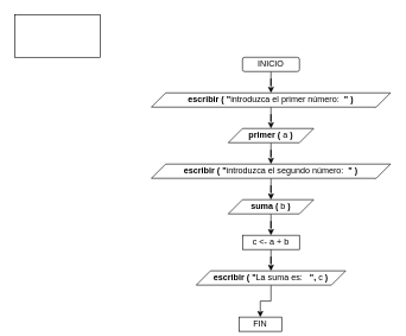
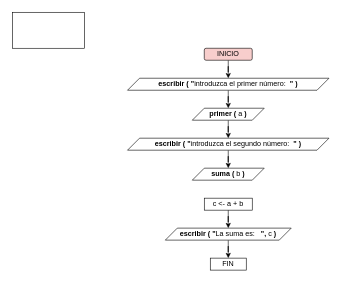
  <mxCell id="0" />
  <mxCell id="1" parent="0" />
  <mxCell id="2" style="edgeStyle=orthogonalEdgeStyle;rounded=0;orthogonalLoop=1;jettySize=auto;html=1;entryX=0.5;entryY=0;entryDx=0;entryDy=0;fontSize=12;" edge="1" parent="1" source="3" target="7"><mxGeometry relative="1" as="geometry" /></mxCell>
- <mxCell id="3" value="INICIO" style="rounded=1;whiteSpace=wrap;html=1;strokeWidth=1;fontSize=12;" vertex="1" parent="1"><mxGeometry x="340" y="80" width="80" height="20" as="geometry" /></mxCell>
+ <mxCell id="3" value="INICIO" style="rounded=1;whiteSpace=wrap;html=1;strokeWidth=1;fontSize=12;fillColor=#f8cecc;" vertex="1" parent="1"><mxGeometry x="340" y="80" width="80" height="20" as="geometry" /></mxCell>
  <mxCell id="4" style="edgeStyle=orthogonalEdgeStyle;rounded=0;orthogonalLoop=1;jettySize=auto;html=1;entryX=0.5;entryY=0;entryDx=0;entryDy=0;fontSize=12;" edge="1" parent="1" source="5" target="11"><mxGeometry relative="1" as="geometry" /></mxCell>
  <mxCell id="5" value="&lt;b&gt;escribir ( &quot;&lt;/b&gt;introduzca el segundo número:&amp;nbsp; &lt;b&gt;&quot; )&lt;/b&gt;" style="shape=parallelogram;perimeter=parallelogramPerimeter;whiteSpace=wrap;html=1;fixedSize=1;strokeWidth=1;fontSize=12;" vertex="1" parent="1"><mxGeometry x="212" y="230" width="336" height="20" as="geometry" /></mxCell>
  <mxCell id="6" style="edgeStyle=orthogonalEdgeStyle;rounded=0;orthogonalLoop=1;jettySize=auto;html=1;entryX=0.5;entryY=0;entryDx=0;entryDy=0;fontSize=12;" edge="1" parent="1" source="7" target="9"><mxGeometry relative="1" as="geometry" /></mxCell>
  <mxCell id="7" value="&lt;b&gt;escribir ( &quot;&lt;/b&gt;introduzca el primer número:&amp;nbsp; &lt;b&gt;&quot; )&lt;/b&gt;" style="shape=parallelogram;perimeter=parallelogramPerimeter;whiteSpace=wrap;html=1;fixedSize=1;strokeWidth=1;fontSize=12;" vertex="1" parent="1"><mxGeometry x="212" y="130" width="336" height="20" as="geometry" /></mxCell>
  <mxCell id="8" style="edgeStyle=orthogonalEdgeStyle;rounded=0;orthogonalLoop=1;jettySize=auto;html=1;entryX=0.5;entryY=0;entryDx=0;entryDy=0;fontSize=12;" edge="1" parent="1" source="9" target="5"><mxGeometry relative="1" as="geometry" /></mxCell>
  <mxCell id="9" value="&lt;b&gt;primer ( &lt;/b&gt;a&lt;b&gt; )&lt;/b&gt;" style="shape=parallelogram;perimeter=parallelogramPerimeter;whiteSpace=wrap;html=1;fixedSize=1;strokeWidth=1;fontSize=12;" vertex="1" parent="1"><mxGeometry x="320" y="180" width="120" height="20" as="geometry" /></mxCell>
- <mxCell id="10" style="edgeStyle=orthogonalEdgeStyle;rounded=0;orthogonalLoop=1;jettySize=auto;html=1;entryX=0.5;entryY=0;entryDx=0;entryDy=0;fontSize=12;" edge="1" parent="1" source="11" target="13"><mxGeometry relative="1" as="geometry" /></mxCell>
  <mxCell id="11" value="&lt;b&gt;suma ( &lt;/b&gt;b&lt;b&gt;&amp;nbsp;)&lt;/b&gt;" style="shape=parallelogram;perimeter=parallelogramPerimeter;whiteSpace=wrap;html=1;fixedSize=1;strokeWidth=1;fontSize=12;" vertex="1" parent="1"><mxGeometry x="320" y="280" width="120" height="20" as="geometry" /></mxCell>
  <mxCell id="12" style="edgeStyle=orthogonalEdgeStyle;rounded=0;orthogonalLoop=1;jettySize=auto;html=1;entryX=0.5;entryY=0;entryDx=0;entryDy=0;fontSize=12;" edge="1" parent="1" source="13" target="15"><mxGeometry relative="1" as="geometry" /></mxCell>
  <mxCell id="13" value="c &amp;lt;- a + b" style="rounded=0;whiteSpace=wrap;html=1;strokeWidth=1;fontSize=12;" vertex="1" parent="1"><mxGeometry x="340" y="330" width="80" height="20" as="geometry" /></mxCell>
  <mxCell id="14" style="edgeStyle=orthogonalEdgeStyle;rounded=0;orthogonalLoop=1;jettySize=auto;html=1;entryX=0.5;entryY=0;entryDx=0;entryDy=0;fontSize=12;" edge="1" parent="1" source="15" target="16"><mxGeometry relative="1" as="geometry" /></mxCell>
  <mxCell id="15" value="&lt;b&gt;escribir ( &quot;&lt;/b&gt;La suma es:&amp;nbsp;&lt;b&gt;&amp;nbsp; &quot;,&amp;nbsp;&lt;/b&gt;c&lt;b&gt; )&lt;/b&gt;" style="shape=parallelogram;perimeter=parallelogramPerimeter;whiteSpace=wrap;html=1;fixedSize=1;strokeWidth=1;fontSize=12;" vertex="1" parent="1"><mxGeometry x="275" y="380" width="210" height="20" as="geometry" /></mxCell>
- <mxCell id="16" value="FIN" style="rounded=0;whiteSpace=wrap;html=1;strokeWidth=1;fontSize=12;" vertex="1" parent="1"><mxGeometry x="335" y="445" width="60" height="20" as="geometry" /></mxCell>
+ <mxCell id="16" value="FIN" style="rounded=0;whiteSpace=wrap;html=1;strokeWidth=1;fontSize=12;" vertex="1" parent="1"><mxGeometry x="350" y="430" width="60" height="20" as="geometry" /></mxCell>
  <mxCell id="17" value="" style="whiteSpace=wrap;html=1;strokeWidth=1;fontSize=12;" vertex="1" parent="1"><mxGeometry x="20" y="20" width="120" height="60" as="geometry" /></mxCell>
